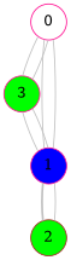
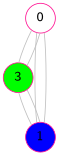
  graph {
    rankdir=TB
    node [color=deeppink fillcolor=Green shape=circle style=filled]
    edge [color=grey style=solid]
    0 [fillcolor=White]
    3
    1 [fillcolor=Blue]
-   2 [color=brown]
    0 -- 3
    0 -- 1
    3 -- 0
    3 -- 1
    1 -- 0
    1 -- 3
-   1 -- 2 [style=bold]
-   2 -- 1
  }
